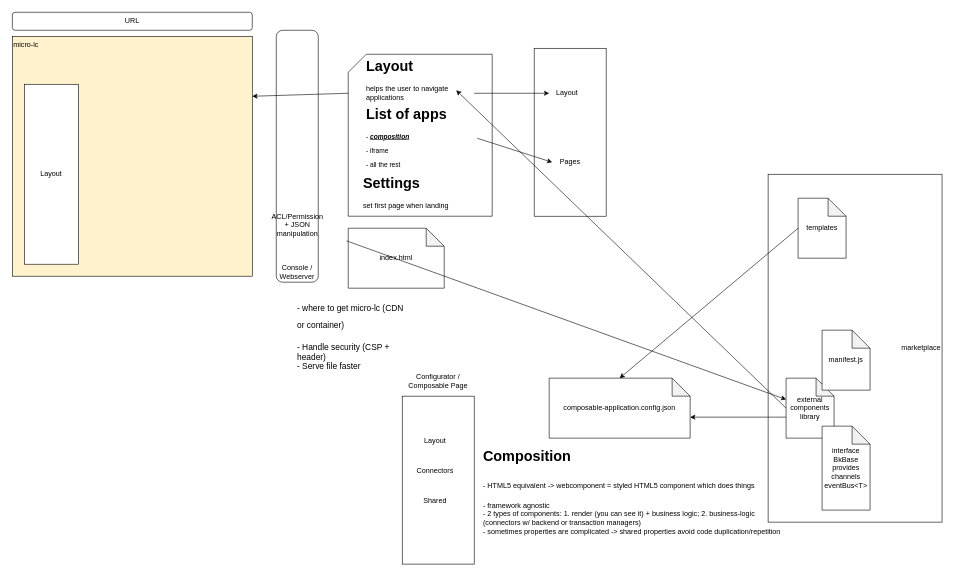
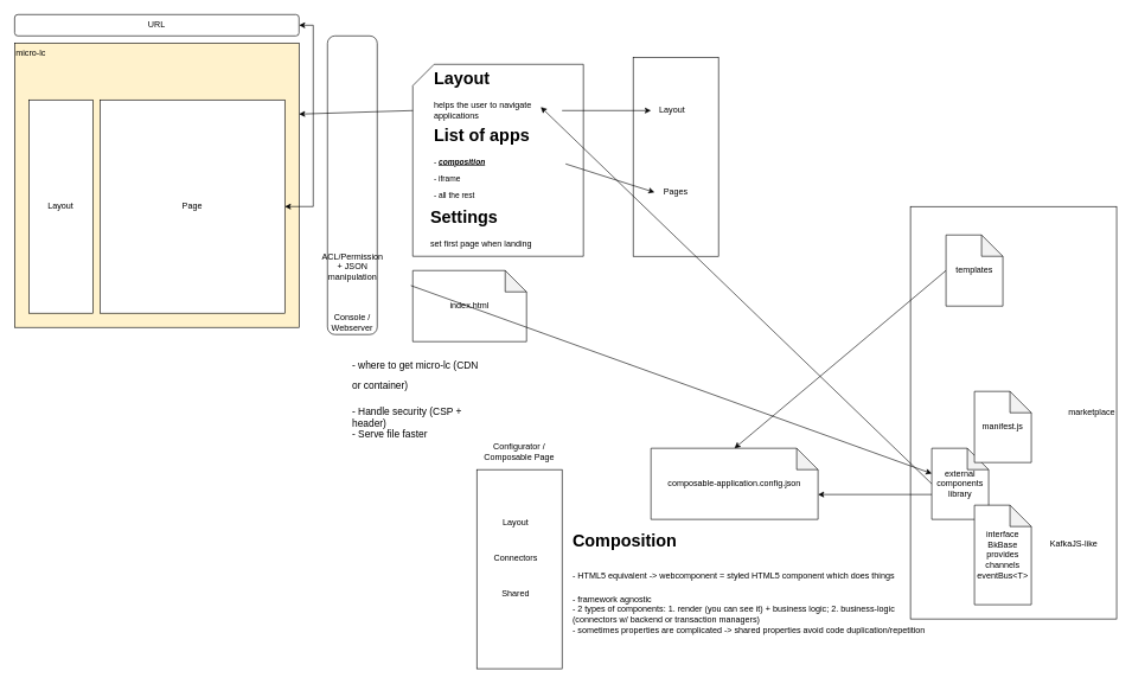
  <mxCell id="0" />
  <mxCell id="1" parent="0" />
  <mxCell id="2" value="marketplace" style="rounded=0;whiteSpace=wrap;html=1;align=right;" vertex="1" parent="1"><mxGeometry x="1280" y="290" width="290" height="580" as="geometry" /></mxCell>
  <mxCell id="3" value="Console / Webserver" style="rounded=1;whiteSpace=wrap;html=1;verticalAlign=bottom;" vertex="1" parent="1"><mxGeometry x="460" y="50" width="70" height="420" as="geometry" /></mxCell>
  <mxCell id="4" value="" style="rounded=0;whiteSpace=wrap;html=1;" vertex="1" parent="1"><mxGeometry x="890" y="80" width="120" height="280" as="geometry" /></mxCell>
  <mxCell id="5" value="micro-lc" style="whiteSpace=wrap;html=1;aspect=fixed;align=left;verticalAlign=top;fillColor=#fff2cc;" vertex="1" parent="1"><mxGeometry x="20" y="60" width="400" height="400" as="geometry" /></mxCell>
+ <mxCell id="6" value="Page" style="rounded=0;whiteSpace=wrap;html=1;" vertex="1" parent="1"><mxGeometry x="140" y="140" width="260" height="300" as="geometry" /></mxCell>
  <mxCell id="7" value="" style="shape=card;whiteSpace=wrap;html=1;" vertex="1" parent="1"><mxGeometry x="580" y="90" width="240" height="270" as="geometry" /></mxCell>
  <mxCell id="8" value="" style="endArrow=classic;html=1;rounded=0;entryX=1;entryY=0.25;entryDx=0;entryDy=0;exitX=0;exitY=0;exitDx=0;exitDy=65;exitPerimeter=0;" edge="1" parent="1" source="7" target="5"><mxGeometry width="50" height="50" relative="1" as="geometry"><mxPoint x="580" y="450" as="sourcePoint" /><mxPoint x="630" y="400" as="targetPoint" /></mxGeometry></mxCell>
  <mxCell id="9" value="&lt;h1&gt;Layout&lt;/h1&gt;&lt;p&gt;helps the user to navigate applications&lt;/p&gt;" style="text;html=1;strokeColor=none;fillColor=none;spacing=5;spacingTop=-20;whiteSpace=wrap;overflow=hidden;rounded=0;" vertex="1" parent="1"><mxGeometry x="605" y="90" width="190" height="80" as="geometry" /></mxCell>
  <mxCell id="10" value="&lt;h1&gt;List of apps&lt;/h1&gt;&lt;p style=&quot;font-size: 11px;&quot;&gt;&lt;font style=&quot;font-size: 11px;&quot;&gt;- &lt;b&gt;&lt;i style=&quot;&quot;&gt;&lt;u&gt;composition&lt;/u&gt;&lt;/i&gt;&lt;/b&gt;&lt;/font&gt;&lt;/p&gt;&lt;p style=&quot;font-size: 11px;&quot;&gt;&lt;font style=&quot;font-size: 11px;&quot;&gt;- iframe&lt;/font&gt;&lt;/p&gt;&lt;p style=&quot;font-size: 11px;&quot;&gt;&lt;font style=&quot;font-size: 11px;&quot;&gt;- all the rest&lt;/font&gt;&lt;/p&gt;" style="text;html=1;strokeColor=none;fillColor=none;spacing=5;spacingTop=-20;whiteSpace=wrap;overflow=hidden;rounded=0;" vertex="1" parent="1"><mxGeometry x="605" y="170" width="190" height="120" as="geometry" /></mxCell>
  <mxCell id="11" value="URL" style="rounded=1;whiteSpace=wrap;html=1;" vertex="1" parent="1"><mxGeometry x="20" y="20" width="400" height="30" as="geometry" /></mxCell>
  <mxCell id="12" value="Layout" style="rounded=0;whiteSpace=wrap;html=1;" vertex="1" parent="1"><mxGeometry x="40" y="140" width="90" height="300" as="geometry" /></mxCell>
+ <mxCell id="13" value="" style="endArrow=classic;startArrow=classic;html=1;rounded=0;edgeStyle=orthogonalEdgeStyle;entryX=1;entryY=0.5;entryDx=0;entryDy=0;exitX=1;exitY=0.5;exitDx=0;exitDy=0;" edge="1" parent="1" source="6" target="11"><mxGeometry width="50" height="50" relative="1" as="geometry"><mxPoint x="580" y="450" as="sourcePoint" /><mxPoint x="630" y="400" as="targetPoint" /><Array as="points"><mxPoint x="440" y="290" /><mxPoint x="440" y="35" /></Array></mxGeometry></mxCell>
  <mxCell id="14" value="" style="endArrow=classic;html=1;rounded=0;exitX=1;exitY=0.5;exitDx=0;exitDy=0;" edge="1" parent="1" source="10"><mxGeometry width="50" height="50" relative="1" as="geometry"><mxPoint x="770" y="450" as="sourcePoint" /><mxPoint x="920" y="270" as="targetPoint" /></mxGeometry></mxCell>
  <mxCell id="15" value="Pages" style="text;html=1;strokeColor=none;fillColor=none;align=center;verticalAlign=middle;whiteSpace=wrap;rounded=0;" vertex="1" parent="1"><mxGeometry x="920" y="255" width="60" height="30" as="geometry" /></mxCell>
  <mxCell id="16" value="" style="endArrow=classic;html=1;rounded=0;exitX=1;exitY=0.5;exitDx=0;exitDy=0;" edge="1" parent="1"><mxGeometry width="50" height="50" relative="1" as="geometry"><mxPoint x="790" y="155" as="sourcePoint" /><mxPoint x="915" y="155" as="targetPoint" /></mxGeometry></mxCell>
  <mxCell id="17" value="Layout" style="text;html=1;strokeColor=none;fillColor=none;align=center;verticalAlign=middle;whiteSpace=wrap;rounded=0;" vertex="1" parent="1"><mxGeometry x="915" y="140" width="60" height="30" as="geometry" /></mxCell>
  <mxCell id="18" value="index.html" style="shape=note;whiteSpace=wrap;html=1;backgroundOutline=1;darkOpacity=0.05;" vertex="1" parent="1"><mxGeometry x="580" y="380" width="160" height="100" as="geometry" /></mxCell>
  <mxCell id="19" value="" style="endArrow=classic;html=1;rounded=0;exitX=-0.017;exitY=0.211;exitDx=0;exitDy=0;exitPerimeter=0;" edge="1" parent="1" source="18" target="25"><mxGeometry width="50" height="50" relative="1" as="geometry"><mxPoint x="460" y="330" as="sourcePoint" /><mxPoint x="510" y="280" as="targetPoint" /></mxGeometry></mxCell>
  <mxCell id="20" value="&lt;h1&gt;&lt;span style=&quot;font-weight: 400;&quot;&gt;&lt;font style=&quot;font-size: 14px;&quot;&gt;- where to get micro-lc (CDN or container)&lt;/font&gt;&lt;/span&gt;&lt;/h1&gt;&lt;div&gt;&lt;span style=&quot;font-weight: 400;&quot;&gt;&lt;font style=&quot;font-size: 14px;&quot;&gt;- Handle security (CSP + header)&lt;/font&gt;&lt;/span&gt;&lt;/div&gt;&lt;div&gt;&lt;span style=&quot;font-weight: 400;&quot;&gt;&lt;font style=&quot;font-size: 14px;&quot;&gt;- Serve file faster&lt;/font&gt;&lt;/span&gt;&lt;/div&gt;" style="text;html=1;strokeColor=none;fillColor=none;spacing=5;spacingTop=-20;whiteSpace=wrap;overflow=hidden;rounded=0;" vertex="1" parent="1"><mxGeometry x="490" y="490" width="190" height="180" as="geometry" /></mxCell>
  <mxCell id="21" value="&lt;h1&gt;Settings&lt;/h1&gt;&lt;p&gt;set first page when landing&lt;/p&gt;" style="text;html=1;strokeColor=none;fillColor=none;spacing=5;spacingTop=-20;whiteSpace=wrap;overflow=hidden;rounded=0;" vertex="1" parent="1"><mxGeometry x="600" y="285" width="190" height="70" as="geometry" /></mxCell>
  <mxCell id="22" value="composable-application.config.json" style="shape=note;whiteSpace=wrap;html=1;backgroundOutline=1;darkOpacity=0.05;" vertex="1" parent="1"><mxGeometry x="915" y="630" width="235" height="100" as="geometry" /></mxCell>
  <mxCell id="23" value="&lt;h1&gt;&lt;span style=&quot;background-color: initial;&quot;&gt;Composition&lt;/span&gt;&lt;/h1&gt;&lt;h1&gt;&lt;span style=&quot;font-size: 12px; font-weight: 400;&quot;&gt;- HTML5 equivalent -&amp;gt; webcomponent = styled HTML5 component which does things&lt;/span&gt;&lt;/h1&gt;&lt;div&gt;&lt;span style=&quot;font-size: 12px; font-weight: 400;&quot;&gt;- framework agnostic&lt;/span&gt;&lt;/div&gt;&lt;div&gt;&lt;span style=&quot;font-size: 12px; font-weight: 400;&quot;&gt;- 2 types of components: 1. render (you can see it) + business logic; 2. business-logic (connectors w/ backend or transaction managers)&lt;/span&gt;&lt;/div&gt;&lt;div&gt;&lt;span style=&quot;font-size: 12px; font-weight: 400;&quot;&gt;- sometimes properties are complicated -&amp;gt; shared properties avoid code duplication/repetition&lt;/span&gt;&lt;/div&gt;" style="text;html=1;strokeColor=none;fillColor=none;spacing=5;spacingTop=-20;whiteSpace=wrap;overflow=hidden;rounded=0;" vertex="1" parent="1"><mxGeometry x="800" y="740" width="520" height="170" as="geometry" /></mxCell>
  <mxCell id="24" value="" style="endArrow=classic;html=1;rounded=0;entryX=0;entryY=0;entryDx=235.0;entryDy=65;entryPerimeter=0;" edge="1" parent="1" target="22"><mxGeometry width="50" height="50" relative="1" as="geometry"><mxPoint x="1310" y="695" as="sourcePoint" /><mxPoint x="1340" y="640" as="targetPoint" /></mxGeometry></mxCell>
  <mxCell id="25" value="external components library" style="shape=note;whiteSpace=wrap;html=1;backgroundOutline=1;darkOpacity=0.05;" vertex="1" parent="1"><mxGeometry x="1310" y="630" width="80" height="100" as="geometry" /></mxCell>
  <mxCell id="26" value="" style="endArrow=classic;html=1;rounded=0;exitX=0;exitY=0.5;exitDx=0;exitDy=0;exitPerimeter=0;entryX=0.816;entryY=0.75;entryDx=0;entryDy=0;entryPerimeter=0;" edge="1" parent="1" source="25" target="9"><mxGeometry width="50" height="50" relative="1" as="geometry"><mxPoint x="760" y="450" as="sourcePoint" /><mxPoint x="810" y="400" as="targetPoint" /></mxGeometry></mxCell>
  <mxCell id="27" value="manifest.js" style="shape=note;whiteSpace=wrap;html=1;backgroundOutline=1;darkOpacity=0.05;" vertex="1" parent="1"><mxGeometry x="1370" y="550" width="80" height="100" as="geometry" /></mxCell>
  <mxCell id="28" value="" style="rounded=0;whiteSpace=wrap;html=1;" vertex="1" parent="1"><mxGeometry x="670" y="660" width="120" height="280" as="geometry" /></mxCell>
  <mxCell id="29" value="Connectors" style="text;html=1;strokeColor=none;fillColor=none;align=center;verticalAlign=middle;whiteSpace=wrap;rounded=0;" vertex="1" parent="1"><mxGeometry x="695" y="770" width="60" height="30" as="geometry" /></mxCell>
  <mxCell id="30" value="Layout" style="text;html=1;strokeColor=none;fillColor=none;align=center;verticalAlign=middle;whiteSpace=wrap;rounded=0;" vertex="1" parent="1"><mxGeometry x="695" y="720" width="60" height="30" as="geometry" /></mxCell>
  <mxCell id="31" value="Configurator / Composable Page" style="text;html=1;strokeColor=none;fillColor=none;align=center;verticalAlign=middle;whiteSpace=wrap;rounded=0;" vertex="1" parent="1"><mxGeometry x="670" y="620" width="120" height="30" as="geometry" /></mxCell>
  <mxCell id="32" value="Shared" style="text;html=1;strokeColor=none;fillColor=none;align=center;verticalAlign=middle;whiteSpace=wrap;rounded=0;" vertex="1" parent="1"><mxGeometry x="695" y="820" width="60" height="30" as="geometry" /></mxCell>
  <mxCell id="33" value="interface BkBase&lt;br&gt;provides channels&lt;br&gt;eventBus&amp;lt;T&amp;gt;" style="shape=note;whiteSpace=wrap;html=1;backgroundOutline=1;darkOpacity=0.05;" vertex="1" parent="1"><mxGeometry x="1370" y="710" width="80" height="140" as="geometry" /></mxCell>
  <mxCell id="34" value="" style="endArrow=classic;html=1;rounded=0;entryX=0.5;entryY=0;entryDx=0;entryDy=0;entryPerimeter=0;exitX=0;exitY=0.5;exitDx=0;exitDy=0;exitPerimeter=0;" edge="1" parent="1" source="35" target="22"><mxGeometry width="50" height="50" relative="1" as="geometry"><mxPoint x="1290" y="380" as="sourcePoint" /><mxPoint x="1060" y="470" as="targetPoint" /></mxGeometry></mxCell>
  <mxCell id="35" value="templates" style="shape=note;whiteSpace=wrap;html=1;backgroundOutline=1;darkOpacity=0.05;" vertex="1" parent="1"><mxGeometry x="1330" y="330" width="80" height="100" as="geometry" /></mxCell>
+ <mxCell id="36" value="KafkaJS-like" style="text;html=1;strokeColor=none;fillColor=none;align=center;verticalAlign=middle;whiteSpace=wrap;rounded=0;" vertex="1" parent="1"><mxGeometry x="1470" y="750" width="80" height="30" as="geometry" /></mxCell>
  <mxCell id="37" value="ACL/Permission + JSON manipulation" style="text;html=1;strokeColor=none;fillColor=none;align=center;verticalAlign=middle;whiteSpace=wrap;rounded=0;" vertex="1" parent="1"><mxGeometry x="447.5" y="360" width="95" height="30" as="geometry" /></mxCell>
